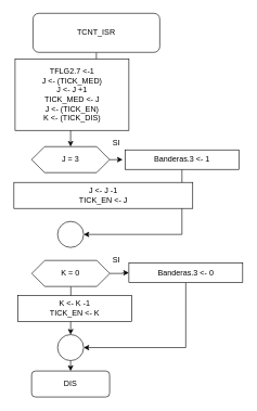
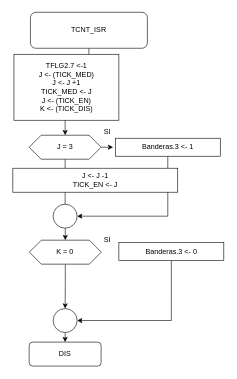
  <mxCell id="0" />
  <mxCell id="1" parent="0" />
  <mxCell id="2" value="" style="edgeStyle=orthogonalEdgeStyle;rounded=0;orthogonalLoop=1;jettySize=auto;html=1;" parent="1" source="3" target="11" edge="1"><mxGeometry relative="1" as="geometry" /></mxCell>
  <mxCell id="3" value="TCNT_ISR" style="rounded=1;whiteSpace=wrap;html=1;fontSize=12;glass=0;strokeWidth=1;shadow=0;" parent="1" vertex="1"><mxGeometry x="50.13" y="20" width="195" height="60" as="geometry" /></mxCell>
  <mxCell id="4" style="edgeStyle=orthogonalEdgeStyle;rounded=0;orthogonalLoop=1;jettySize=auto;html=1;exitX=0.5;exitY=1;exitDx=0;exitDy=0;entryX=0.5;entryY=0;entryDx=0;entryDy=0;" parent="1" target="7" edge="1"><mxGeometry relative="1" as="geometry"><mxPoint x="106.75" y="195" as="sourcePoint" /></mxGeometry></mxCell>
  <mxCell id="5" style="edgeStyle=orthogonalEdgeStyle;rounded=0;orthogonalLoop=1;jettySize=auto;html=1;exitX=1;exitY=0.5;exitDx=0;exitDy=0;" parent="1" source="7" edge="1"><mxGeometry relative="1" as="geometry"><mxPoint x="188" y="245" as="targetPoint" /></mxGeometry></mxCell>
+ <mxCell id="6" style="edgeStyle=orthogonalEdgeStyle;rounded=0;orthogonalLoop=1;jettySize=auto;html=1;exitX=0.5;exitY=1;exitDx=0;exitDy=0;entryX=0.5;entryY=0;entryDx=0;entryDy=0;" parent="1" source="7" target="15" edge="1"><mxGeometry relative="1" as="geometry" /></mxCell>
  <mxCell id="7" value="J = 3" style="shape=hexagon;perimeter=hexagonPerimeter2;whiteSpace=wrap;html=1;fixedSize=1;" parent="1" vertex="1"><mxGeometry x="48" y="225" width="120" height="40" as="geometry" /></mxCell>
  <mxCell id="8" value="SI" style="text;html=1;align=center;verticalAlign=middle;resizable=0;points=[];autosize=1;" parent="1" vertex="1"><mxGeometry x="162.69" y="210" width="30" height="20" as="geometry" /></mxCell>
  <mxCell id="9" style="edgeStyle=orthogonalEdgeStyle;rounded=0;orthogonalLoop=1;jettySize=auto;html=1;exitX=0.5;exitY=1;exitDx=0;exitDy=0;entryX=1;entryY=0.5;entryDx=0;entryDy=0;" parent="1" source="10" target="16" edge="1"><mxGeometry relative="1" as="geometry" /></mxCell>
  <mxCell id="10" value="Banderas.3 &amp;lt;- 1" style="rounded=0;whiteSpace=wrap;html=1;" parent="1" vertex="1"><mxGeometry x="191.69" y="230" width="175" height="30" as="geometry" /></mxCell>
  <mxCell id="11" value="&lt;div&gt;TFLG2.7 &amp;lt;-1&lt;/div&gt;&lt;div&gt;J &amp;lt;- (TICK_MED)&lt;/div&gt;&lt;div&gt;J &amp;lt;- J +1&lt;/div&gt;&lt;div&gt;TICK_MED &amp;lt;- J&lt;/div&gt;&lt;div&gt;J &amp;lt;- (TICK_EN)&lt;/div&gt;&lt;div&gt;K &amp;lt;- (TICK_DIS)&lt;br&gt;&lt;/div&gt;" style="rounded=0;whiteSpace=wrap;html=1;" parent="1" vertex="1"><mxGeometry x="22.63" y="90" width="175" height="110" as="geometry" /></mxCell>
  <mxCell id="12" value="&lt;div&gt;J &amp;lt;- J -1&lt;/div&gt;&lt;div&gt;TICK_EN &amp;lt;- J&lt;br&gt;&lt;/div&gt;" style="rounded=0;whiteSpace=wrap;html=1;" parent="1" vertex="1"><mxGeometry x="20.81" y="280" width="275" height="40" as="geometry" /></mxCell>
- <mxCell id="13" style="edgeStyle=orthogonalEdgeStyle;rounded=0;orthogonalLoop=1;jettySize=auto;html=1;exitX=1;exitY=0.5;exitDx=0;exitDy=0;" parent="1" source="15" target="18" edge="1"><mxGeometry relative="1" as="geometry" /></mxCell>
  <mxCell id="14" style="edgeStyle=orthogonalEdgeStyle;rounded=0;orthogonalLoop=1;jettySize=auto;html=1;exitX=0.5;exitY=1;exitDx=0;exitDy=0;entryX=0.5;entryY=0;entryDx=0;entryDy=0;" parent="1" source="15" target="21" edge="1"><mxGeometry relative="1" as="geometry" /></mxCell>
  <mxCell id="15" value="K = 0" style="shape=hexagon;perimeter=hexagonPerimeter2;whiteSpace=wrap;html=1;fixedSize=1;" parent="1" vertex="1"><mxGeometry x="48.31" y="400" width="120" height="40" as="geometry" /></mxCell>
  <mxCell id="16" value="" style="ellipse;whiteSpace=wrap;html=1;aspect=fixed;" parent="1" vertex="1"><mxGeometry x="88" y="340" width="40" height="40" as="geometry" /></mxCell>
  <mxCell id="17" style="edgeStyle=orthogonalEdgeStyle;rounded=0;orthogonalLoop=1;jettySize=auto;html=1;exitX=0.5;exitY=1;exitDx=0;exitDy=0;entryX=1;entryY=0.5;entryDx=0;entryDy=0;" parent="1" source="18" target="21" edge="1"><mxGeometry relative="1" as="geometry" /></mxCell>
  <mxCell id="18" value="Banderas.3 &amp;lt;- 0" style="rounded=0;whiteSpace=wrap;html=1;" parent="1" vertex="1"><mxGeometry x="197.63" y="404" width="175" height="30" as="geometry" /></mxCell>
- <mxCell id="19" value="&lt;div&gt;K &amp;lt;- K -1&lt;/div&gt;&lt;div&gt;TICK_EN &amp;lt;- K&lt;br&gt;&lt;/div&gt;" style="rounded=0;whiteSpace=wrap;html=1;" parent="1" vertex="1"><mxGeometry x="26.75" y="454" width="175" height="40" as="geometry" /></mxCell>
  <mxCell id="20" style="edgeStyle=orthogonalEdgeStyle;rounded=0;orthogonalLoop=1;jettySize=auto;html=1;exitX=0.5;exitY=1;exitDx=0;exitDy=0;entryX=0.5;entryY=0;entryDx=0;entryDy=0;" parent="1" source="21" target="23" edge="1"><mxGeometry relative="1" as="geometry" /></mxCell>
  <mxCell id="21" value="" style="ellipse;whiteSpace=wrap;html=1;aspect=fixed;" parent="1" vertex="1"><mxGeometry x="88" y="514" width="40" height="40" as="geometry" /></mxCell>
  <mxCell id="22" value="SI" style="text;html=1;align=center;verticalAlign=middle;resizable=0;points=[];autosize=1;" parent="1" vertex="1"><mxGeometry x="163" y="390" width="30" height="20" as="geometry" /></mxCell>
  <mxCell id="23" value="DIS" style="rounded=1;whiteSpace=wrap;html=1;fontSize=12;glass=0;strokeWidth=1;shadow=0;" parent="1" vertex="1"><mxGeometry x="48" y="570" width="120" height="40" as="geometry" /></mxCell>
